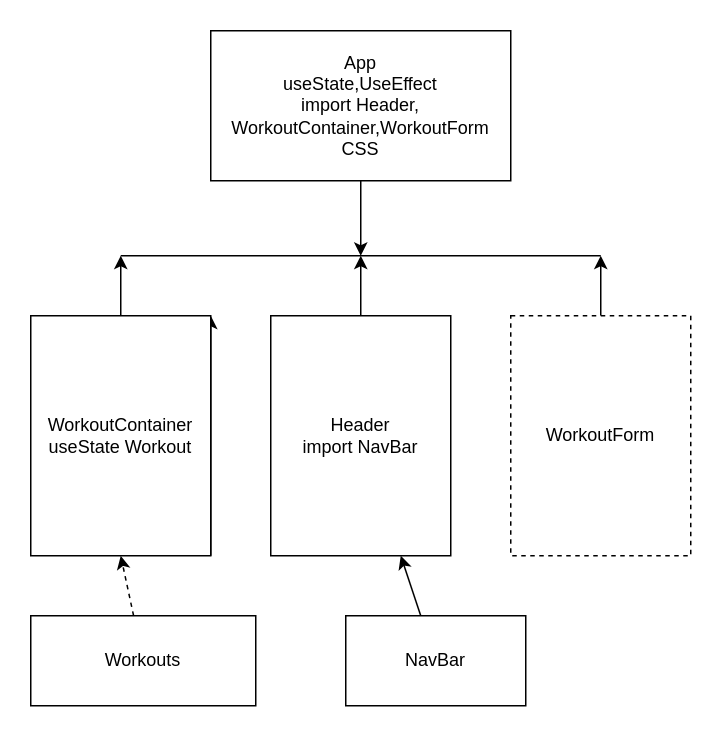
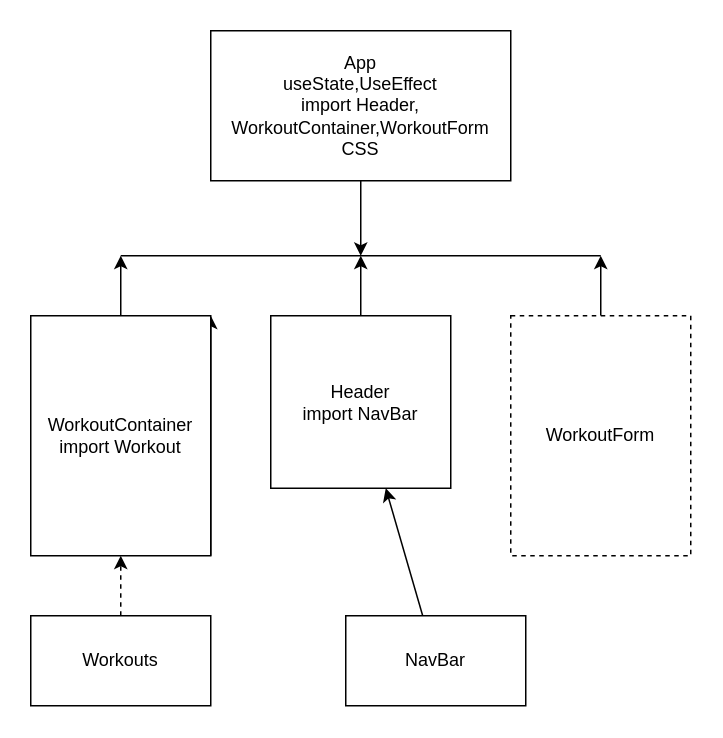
  <mxCell id="0" />
  <mxCell id="1" parent="0" />
  <mxCell id="2" style="edgeStyle=none;html=1;exitX=0.5;exitY=1;exitDx=0;exitDy=0;" parent="1" source="3" edge="1"><mxGeometry relative="1" as="geometry"><mxPoint x="240" y="170" as="targetPoint" /></mxGeometry></mxCell>
  <mxCell id="3" value="App&lt;br&gt;useState,UseEffect&lt;br&gt;import Header, WorkoutContainer,WorkoutForm&lt;br&gt;CSS" style="rounded=0;whiteSpace=wrap;html=1;" parent="1" vertex="1"><mxGeometry x="140" y="20" width="200" height="100" as="geometry" /></mxCell>
  <mxCell id="4" style="edgeStyle=none;html=1;exitX=1;exitY=1;exitDx=0;exitDy=0;entryX=1;entryY=0;entryDx=0;entryDy=0;" parent="1" source="6" target="6" edge="1"><mxGeometry relative="1" as="geometry"><mxPoint x="140" y="160" as="targetPoint" /></mxGeometry></mxCell>
  <mxCell id="5" style="edgeStyle=none;html=1;exitX=0.5;exitY=0;exitDx=0;exitDy=0;" parent="1" source="6" edge="1"><mxGeometry relative="1" as="geometry"><mxPoint x="80" y="170" as="targetPoint" /></mxGeometry></mxCell>
- <mxCell id="6" value="WorkoutContainer&lt;br&gt;useState Workout" style="rounded=0;whiteSpace=wrap;html=1;" parent="1" vertex="1"><mxGeometry x="20" y="210" width="120" height="160" as="geometry" /></mxCell>
+ <mxCell id="6" value="WorkoutContainer&lt;br&gt;import Workout" style="rounded=0;whiteSpace=wrap;html=1;" parent="1" vertex="1"><mxGeometry x="20" y="210" width="120" height="160" as="geometry" /></mxCell>
  <mxCell id="7" style="edgeStyle=none;html=1;" parent="1" source="8" edge="1"><mxGeometry relative="1" as="geometry"><mxPoint x="400" y="170" as="targetPoint" /></mxGeometry></mxCell>
  <mxCell id="8" value="WorkoutForm" style="rounded=0;whiteSpace=wrap;html=1;dashed=1;" parent="1" vertex="1"><mxGeometry x="340" y="210" width="120" height="160" as="geometry" /></mxCell>
  <mxCell id="9" style="edgeStyle=none;html=1;" parent="1" source="10" edge="1"><mxGeometry relative="1" as="geometry"><mxPoint x="240" y="170" as="targetPoint" /></mxGeometry></mxCell>
- <mxCell id="10" value="Header&lt;br&gt;import NavBar" style="rounded=0;whiteSpace=wrap;html=1;" parent="1" vertex="1"><mxGeometry x="180" y="210" width="120" height="160" as="geometry" /></mxCell>
+ <mxCell id="10" value="Header&lt;br&gt;import NavBar" style="rounded=0;whiteSpace=wrap;html=1;" parent="1" vertex="1"><mxGeometry x="180" y="210" width="120" height="115" as="geometry" /></mxCell>
  <mxCell id="11" value="" style="endArrow=none;html=1;" parent="1" edge="1"><mxGeometry width="50" height="50" relative="1" as="geometry"><mxPoint x="80" y="170" as="sourcePoint" /><mxPoint x="400" y="170" as="targetPoint" /><Array as="points"><mxPoint x="260" y="170" /></Array></mxGeometry></mxCell>
  <mxCell id="12" value="" style="edgeStyle=none;html=1;" parent="1" source="13" target="10" edge="1"><mxGeometry relative="1" as="geometry" /></mxCell>
  <mxCell id="13" value="NavBar" style="rounded=0;whiteSpace=wrap;html=1;" parent="1" vertex="1"><mxGeometry x="230" y="410" width="120" height="60" as="geometry" /></mxCell>
  <mxCell id="14" style="edgeStyle=none;html=1;entryX=0.5;entryY=1;entryDx=0;entryDy=0;dashed=1;" parent="1" source="15" target="6" edge="1"><mxGeometry relative="1" as="geometry" /></mxCell>
- <mxCell id="15" value="Workouts" style="rounded=0;whiteSpace=wrap;html=1;" parent="1" vertex="1"><mxGeometry x="20" y="410" width="150" height="60" as="geometry" /></mxCell>
+ <mxCell id="15" value="Workouts" style="rounded=0;whiteSpace=wrap;html=1;" parent="1" vertex="1"><mxGeometry x="20" y="410" width="120" height="60" as="geometry" /></mxCell>
